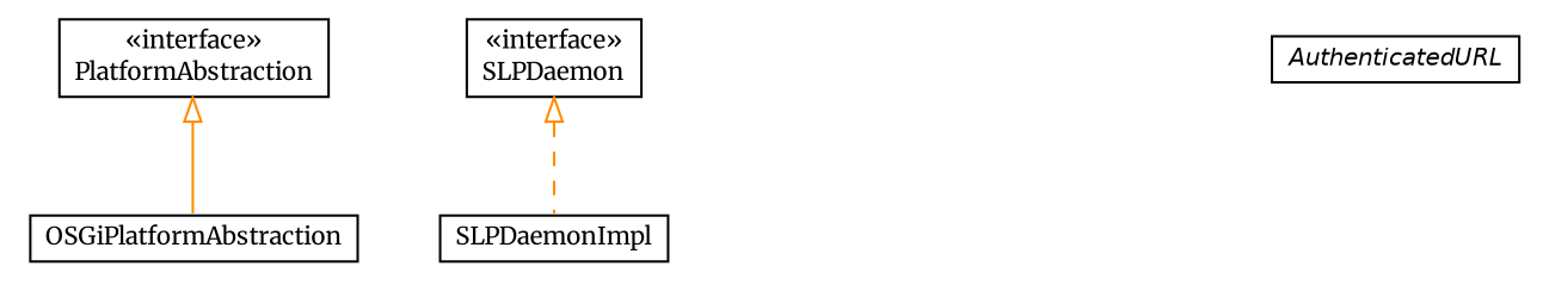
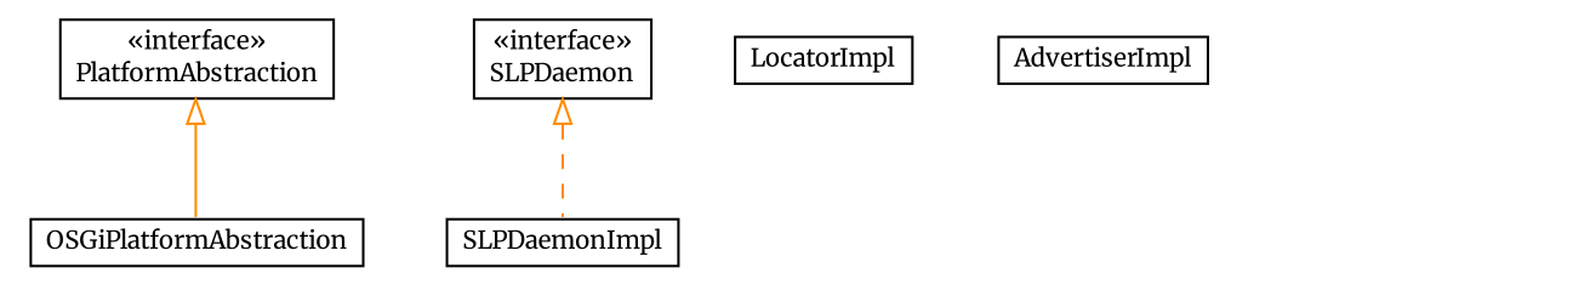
  digraph {
    fontname=Merriweather
    nodesep=0.25
    ranksep=0.5
    node [fontcolor=black fontname=Merriweather fontsize=10.0 shape=plaintext]
    edge [arrowtail=empty color=darkorange dir=back fontname=Merriweather fontsize=10 headport=p labelfontname=Helvetica labelfontsize=10 tailport=p]
    n1 [label=<<table title="ch.ethz.iks.slp.impl.OSGiPlatformAbstraction" border="0" cellborder="1" cellspacing="0" cellpadding="2" port="p" href="./OSGiPlatformAbstraction.html"> 		<tr><td><table border="0" cellspacing="0" cellpadding="1"> <tr><td align="center" balign="center"> OSGiPlatformAbstraction </td></tr> 		</table></td></tr> 		</table>>]
    n2 [label=<<table title="ch.ethz.iks.slp.impl.SLPDaemon" border="0" cellborder="1" cellspacing="0" cellpadding="2" port="p" href="./SLPDaemon.html"> 		<tr><td><table border="0" cellspacing="0" cellpadding="1"> <tr><td align="center" balign="center"> &#171;interface&#187; </td></tr> <tr><td align="center" balign="center"> SLPDaemon </td></tr> 		</table></td></tr> 		</table>>]
    n3 [label=<<table title="ch.ethz.iks.slp.impl.SLPDaemonImpl" border="0" cellborder="1" cellspacing="0" cellpadding="2" port="p" href="./SLPDaemonImpl.html"> 		<tr><td><table border="0" cellspacing="0" cellpadding="1"> <tr><td align="center" balign="center"> SLPDaemonImpl </td></tr> 		</table></td></tr> 		</table>>]
+   n4 [label=<<table title="ch.ethz.iks.slp.impl.LocatorImpl" border="0" cellborder="1" cellspacing="0" cellpadding="2" port="p" href="./LocatorImpl.html"> 		<tr><td><table border="0" cellspacing="0" cellpadding="1"> <tr><td align="center" balign="center"> LocatorImpl </td></tr> 		</table></td></tr> 		</table>>]
+   n5 [label=<<table title="ch.ethz.iks.slp.impl.AdvertiserImpl" border="0" cellborder="1" cellspacing="0" cellpadding="2" port="p" href="./AdvertiserImpl.html"> 		<tr><td><table border="0" cellspacing="0" cellpadding="1"> <tr><td align="center" balign="center"> AdvertiserImpl </td></tr> 		</table></td></tr> 		</table>>]
    n6 [label=<<table title="ch.ethz.iks.slp.impl.PlatformAbstraction" border="0" cellborder="1" cellspacing="0" cellpadding="2" port="p" href="./PlatformAbstraction.html"> 		<tr><td><table border="0" cellspacing="0" cellpadding="1"> <tr><td align="center" balign="center"> &#171;interface&#187; </td></tr> <tr><td align="center" balign="center"> PlatformAbstraction </td></tr> 		</table></td></tr> 		</table>>]
-   n7 [label=<<table title="ch.ethz.iks.slp.impl.AuthenticatedURL" border="0" cellborder="1" cellspacing="0" cellpadding="2" port="p" href="./AuthenticatedURL.html"> 		<tr><td><table border="0" cellspacing="0" cellpadding="1"> <tr><td align="center" balign="center"><font face="Helvetica-Oblique"> AuthenticatedURL </font></td></tr> 		</table></td></tr> 		</table>>]
    n2 -> n3 [style=dashed]
    n6 -> n1 [style=solid]
  }
